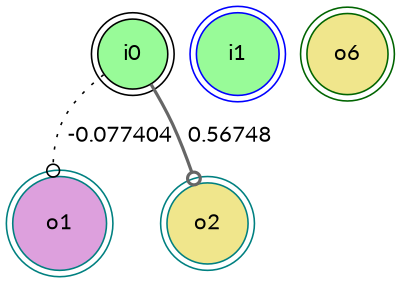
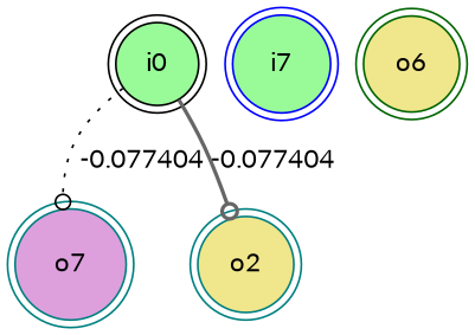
  digraph {
    fontname=Lato
    node [color=teal fillcolor=palegreen fontname=Lato shape=doublecircle style=filled]
    edge [arrowhead=odot fontname=Lato]
    n1 [color=black label=i0]
-   n2 [fillcolor=plum label=o1]
+   n2 [fillcolor=plum label=o7]
    n3 [fillcolor=khaki label=o2]
-   n4 [color=blue label=i1]
+   n4 [color=blue label=i7]
    n5 [color=darkgreen fillcolor=khaki label=o6]
    n1 -> n2 [color=black label=" -0.077404" style=dotted]
-   n1 -> n3 [color=gray40 label=" 0.56748" style=bold]
+   n1 -> n3 [color=gray40 label=" -0.077404" style=bold]
  }
